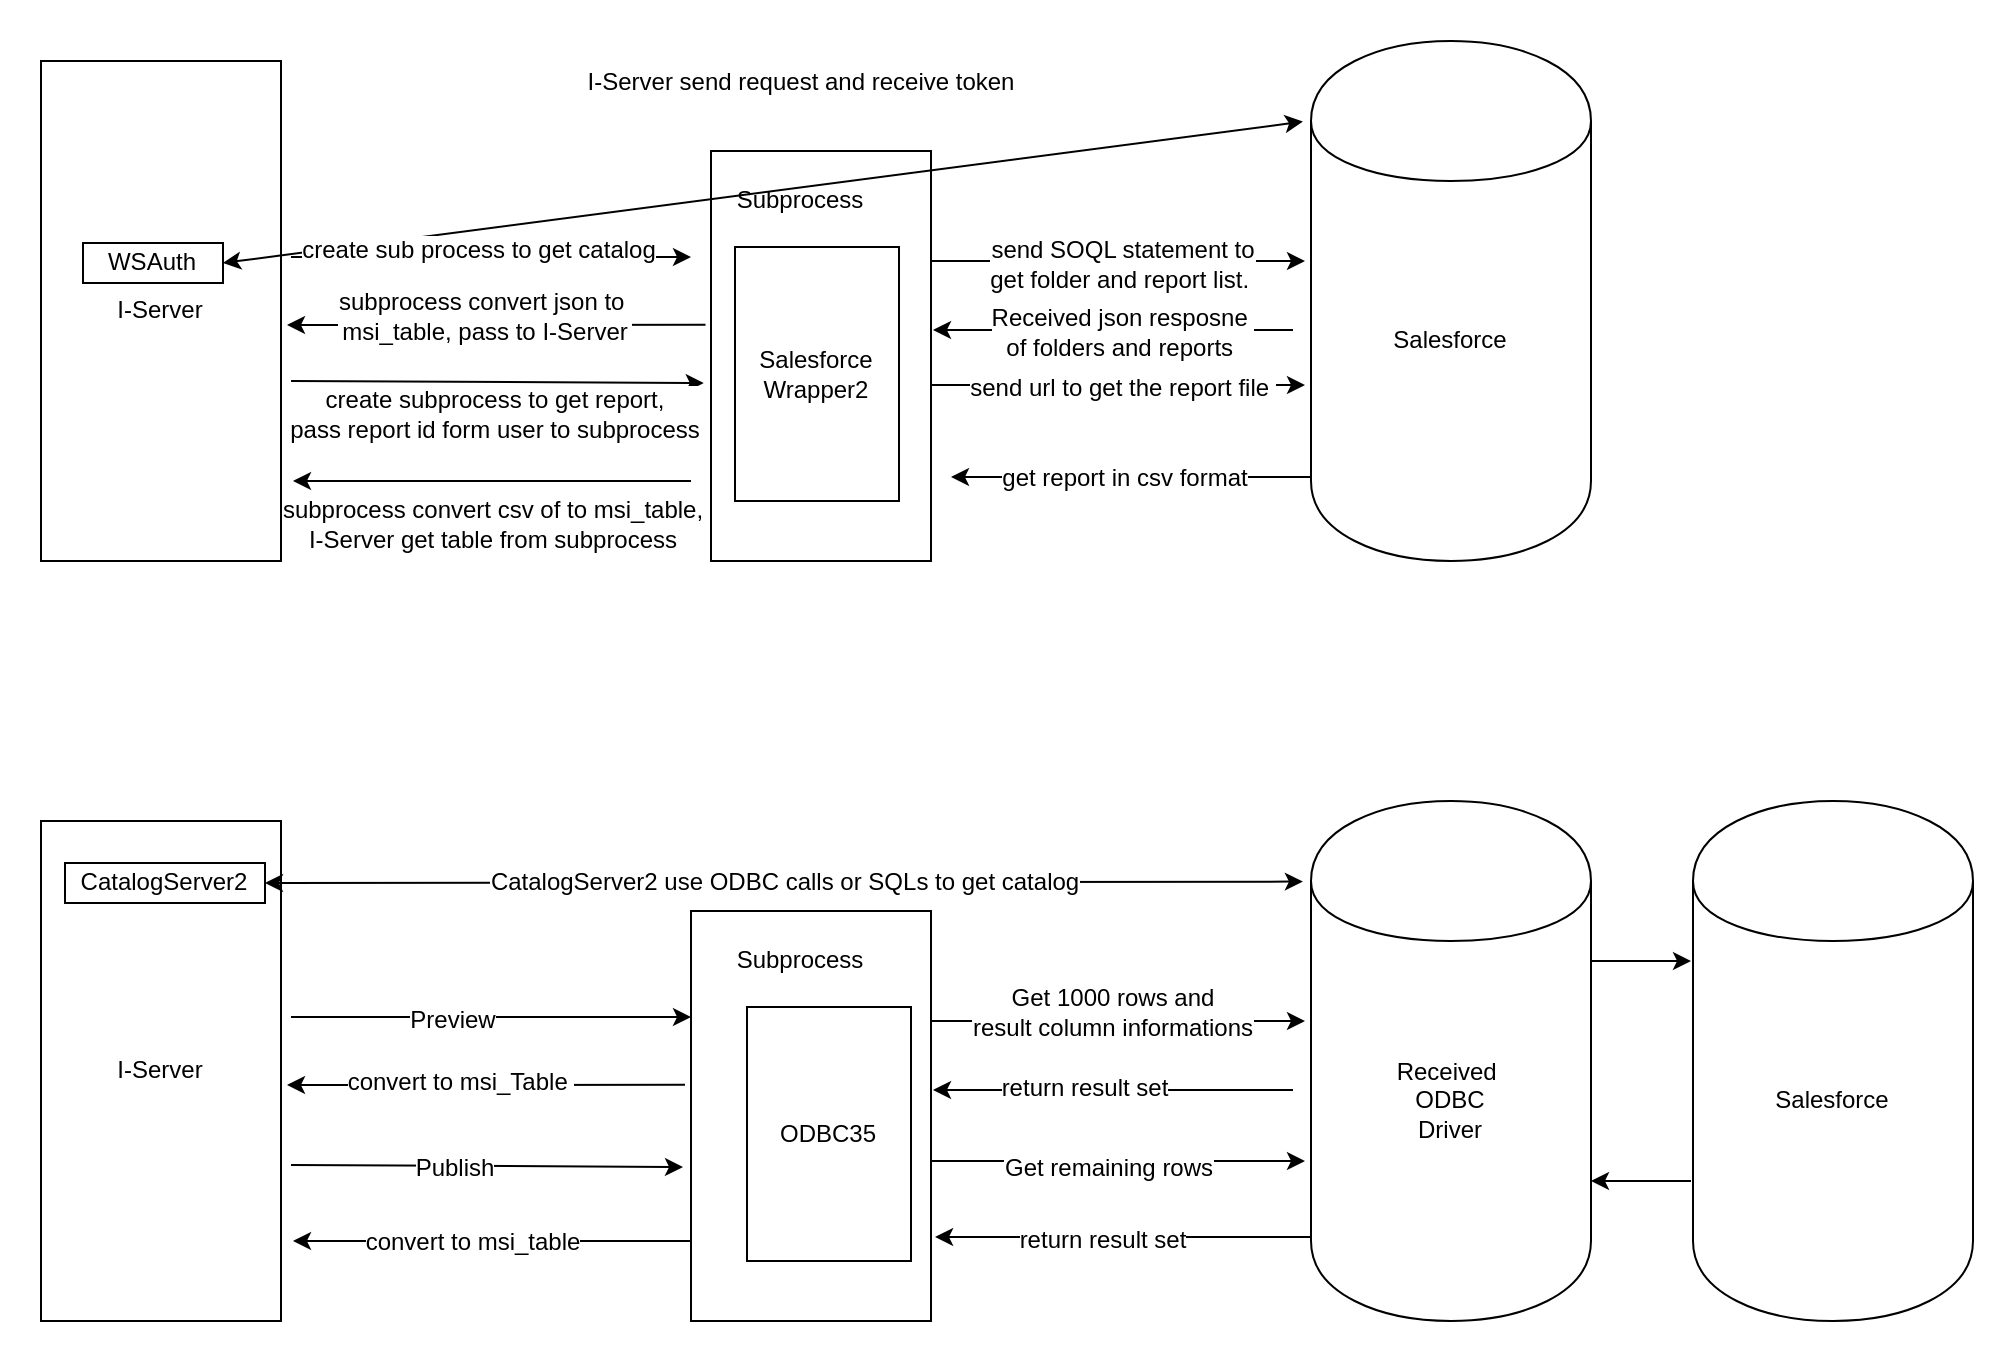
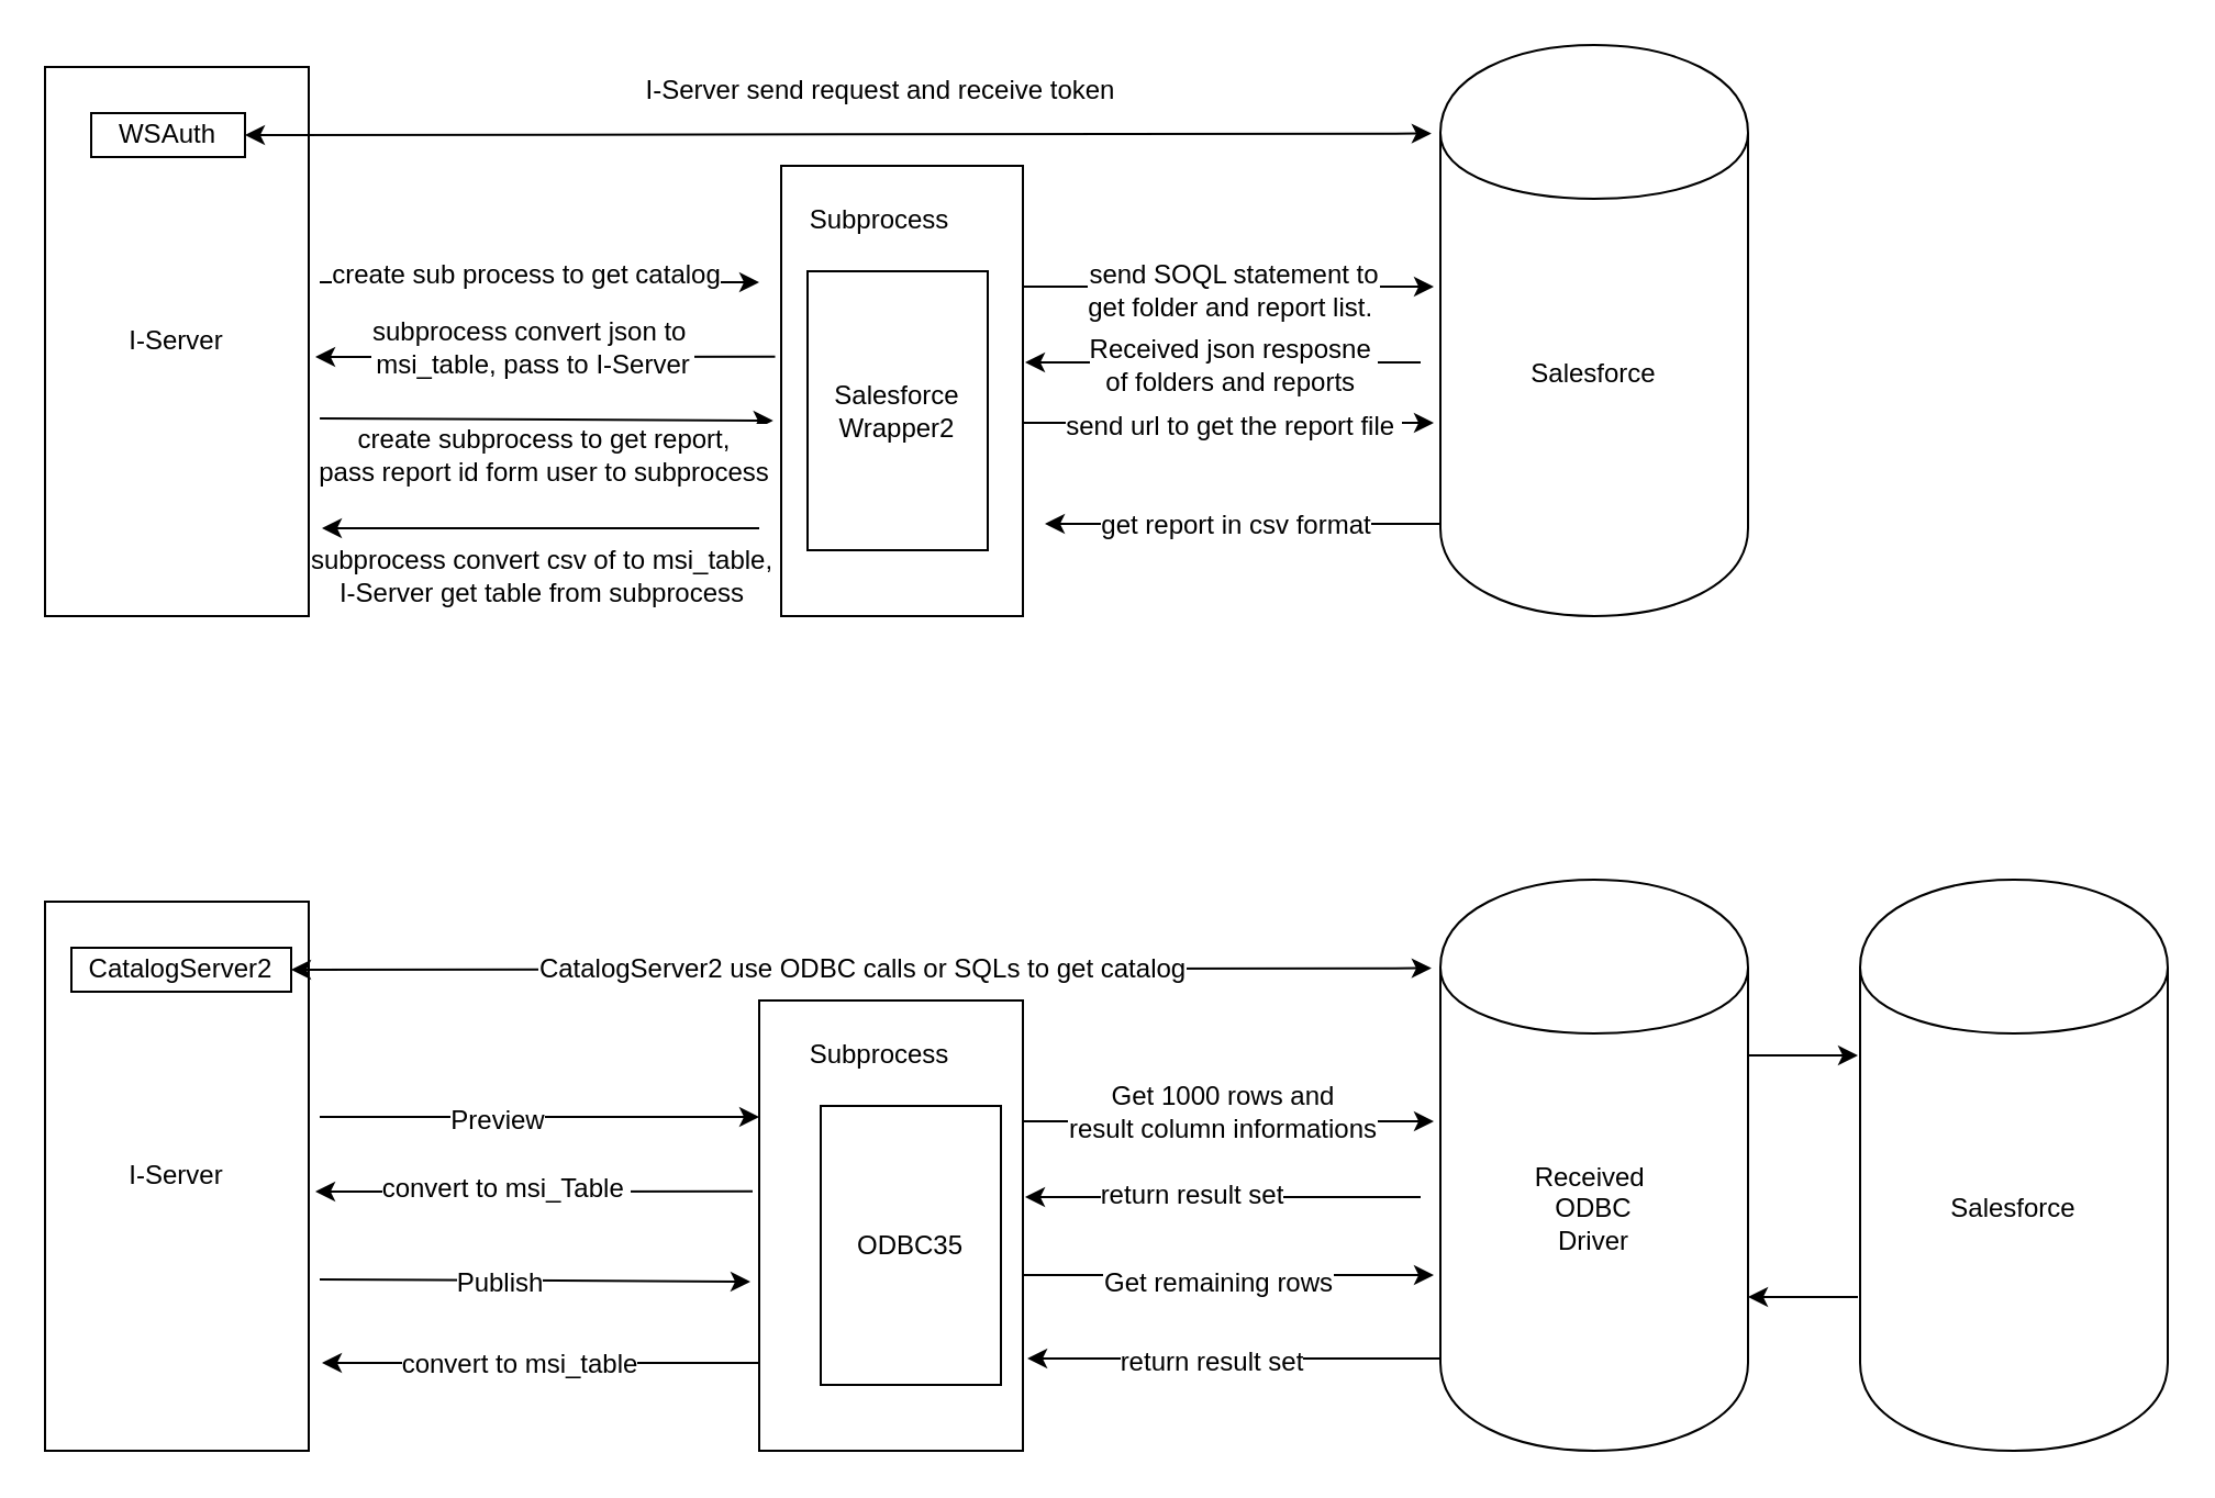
  <mxCell id="0" />
  <mxCell id="1" parent="0" />
  <mxCell id="2" value="" style="rounded=0;whiteSpace=wrap;html=1;" vertex="1" parent="1"><mxGeometry x="355" y="75" width="110" height="205" as="geometry" /></mxCell>
  <mxCell id="3" value="I-Server" style="rounded=0;whiteSpace=wrap;html=1;" vertex="1" parent="1"><mxGeometry x="20" y="30" width="120" height="250" as="geometry" /></mxCell>
  <mxCell id="4" value="Salesforce" style="shape=cylinder;whiteSpace=wrap;html=1;boundedLbl=1;backgroundOutline=1;" vertex="1" parent="1"><mxGeometry x="655" y="20" width="140" height="260" as="geometry" /></mxCell>
- <mxCell id="5" value="WSAuth" style="rounded=0;whiteSpace=wrap;html=1;" vertex="1" parent="1"><mxGeometry x="41" y="121" width="70" height="20" as="geometry" /></mxCell>
+ <mxCell id="5" value="WSAuth" style="rounded=0;whiteSpace=wrap;html=1;" vertex="1" parent="1"><mxGeometry x="41" y="51" width="70" height="20" as="geometry" /></mxCell>
  <mxCell id="6" value="" style="endArrow=classic;startArrow=classic;html=1;exitX=1;exitY=0.5;exitDx=0;exitDy=0;exitPerimeter=0;entryX=-0.029;entryY=0.155;entryDx=0;entryDy=0;entryPerimeter=0;" edge="1" parent="1" source="5" target="4"><mxGeometry width="50" height="50" relative="1" as="geometry"><mxPoint x="65" y="300" as="sourcePoint" /><mxPoint x="545" y="65" as="targetPoint" /></mxGeometry></mxCell>
  <mxCell id="7" value="I-Server send request and receive token" style="text;html=1;strokeColor=none;fillColor=none;align=center;verticalAlign=middle;whiteSpace=wrap;rounded=0;" vertex="1" parent="1"><mxGeometry x="262.5" y="31" width="275" height="20" as="geometry" /></mxCell>
  <mxCell id="8" value="Salesforce&lt;br&gt;Wrapper2" style="rounded=0;whiteSpace=wrap;html=1;" vertex="1" parent="1"><mxGeometry x="367" y="123" width="82" height="127" as="geometry" /></mxCell>
  <mxCell id="9" value="Subprocess" style="text;html=1;strokeColor=none;fillColor=none;align=center;verticalAlign=middle;whiteSpace=wrap;rounded=0;" vertex="1" parent="1"><mxGeometry x="365" y="90" width="70" height="20" as="geometry" /></mxCell>
  <mxCell id="10" value="" style="endArrow=classic;html=1;entryX=-0.021;entryY=0.57;entryDx=0;entryDy=0;entryPerimeter=0;" edge="1" parent="1"><mxGeometry width="50" height="50" relative="1" as="geometry"><mxPoint x="465" y="130" as="sourcePoint" /><mxPoint x="652" y="130" as="targetPoint" /><Array as="points" /></mxGeometry></mxCell>
  <mxCell id="11" value="send SOQL statement to &lt;br&gt;get folder and report list.&amp;nbsp;&lt;br&gt;" style="text;html=1;resizable=0;points=[];align=center;verticalAlign=middle;labelBackgroundColor=#ffffff;" vertex="1" connectable="0" parent="10"><mxGeometry x="0.43" y="-1" relative="1" as="geometry"><mxPoint x="-39" as="offset" /></mxGeometry></mxCell>
  <mxCell id="12" value="" style="endArrow=classic;html=1;" edge="1" parent="1"><mxGeometry width="50" height="50" relative="1" as="geometry"><mxPoint x="646" y="164.5" as="sourcePoint" /><mxPoint x="466" y="164.5" as="targetPoint" /></mxGeometry></mxCell>
  <mxCell id="13" value="Received json resposne&amp;nbsp;&lt;br&gt;of folders and reports&amp;nbsp;" style="text;html=1;resizable=0;points=[];align=center;verticalAlign=middle;labelBackgroundColor=#ffffff;" vertex="1" connectable="0" parent="12"><mxGeometry x="0.678" y="1" relative="1" as="geometry"><mxPoint x="65" as="offset" /></mxGeometry></mxCell>
  <mxCell id="14" value="" style="endArrow=classic;html=1;entryX=1.025;entryY=0.528;entryDx=0;entryDy=0;entryPerimeter=0;exitX=-0.025;exitY=0.424;exitDx=0;exitDy=0;exitPerimeter=0;" edge="1" parent="1" source="2" target="3"><mxGeometry width="50" height="50" relative="1" as="geometry"><mxPoint x="335" y="162" as="sourcePoint" /><mxPoint x="155" y="162" as="targetPoint" /></mxGeometry></mxCell>
  <mxCell id="15" value="subprocess convert json to&amp;nbsp;&lt;br&gt;msi_table, pass to I-Server&lt;br&gt;" style="text;html=1;resizable=0;points=[];align=center;verticalAlign=middle;labelBackgroundColor=#ffffff;" vertex="1" connectable="0" parent="14"><mxGeometry x="0.678" y="1" relative="1" as="geometry"><mxPoint x="65" y="-5" as="offset" /></mxGeometry></mxCell>
  <mxCell id="16" value="" style="endArrow=classic;html=1;entryX=0;entryY=0.25;entryDx=0;entryDy=0;" edge="1" parent="1"><mxGeometry width="50" height="50" relative="1" as="geometry"><mxPoint x="145" y="128" as="sourcePoint" /><mxPoint x="345" y="128" as="targetPoint" /></mxGeometry></mxCell>
  <mxCell id="17" value="create sub process to get catalog" style="text;html=1;resizable=0;points=[];align=center;verticalAlign=middle;labelBackgroundColor=#ffffff;" vertex="1" connectable="0" parent="16"><mxGeometry x="-0.13" y="4" relative="1" as="geometry"><mxPoint x="6" as="offset" /></mxGeometry></mxCell>
  <mxCell id="18" value="" style="endArrow=classic;html=1;exitX=1.042;exitY=0.64;exitDx=0;exitDy=0;exitPerimeter=0;entryX=-0.033;entryY=0.566;entryDx=0;entryDy=0;entryPerimeter=0;" edge="1" parent="1" source="3" target="2"><mxGeometry width="50" height="50" relative="1" as="geometry"><mxPoint x="160" y="190" as="sourcePoint" /><mxPoint x="335" y="190" as="targetPoint" /></mxGeometry></mxCell>
  <mxCell id="19" value="create subprocess to get report,&lt;br&gt;pass report id form user to subprocess&lt;br&gt;" style="text;html=1;resizable=0;points=[];align=center;verticalAlign=middle;labelBackgroundColor=#ffffff;" vertex="1" connectable="0" parent="18"><mxGeometry x="0.28" y="1" relative="1" as="geometry"><mxPoint x="-31" y="17" as="offset" /></mxGeometry></mxCell>
  <mxCell id="20" value="" style="endArrow=classic;html=1;entryX=-0.021;entryY=0.57;entryDx=0;entryDy=0;entryPerimeter=0;" edge="1" parent="1"><mxGeometry width="50" height="50" relative="1" as="geometry"><mxPoint x="465" y="192" as="sourcePoint" /><mxPoint x="652" y="192" as="targetPoint" /><Array as="points" /></mxGeometry></mxCell>
  <mxCell id="21" value="send url to get the report file&amp;nbsp;&lt;br&gt;" style="text;html=1;resizable=0;points=[];align=center;verticalAlign=middle;labelBackgroundColor=#ffffff;" vertex="1" connectable="0" parent="20"><mxGeometry x="0.43" y="-1" relative="1" as="geometry"><mxPoint x="-39" as="offset" /></mxGeometry></mxCell>
  <mxCell id="22" value="" style="endArrow=classic;html=1;" edge="1" parent="1"><mxGeometry width="50" height="50" relative="1" as="geometry"><mxPoint x="655" y="238" as="sourcePoint" /><mxPoint x="475" y="238" as="targetPoint" /></mxGeometry></mxCell>
  <mxCell id="23" value="get report in csv format" style="text;html=1;resizable=0;points=[];align=center;verticalAlign=middle;labelBackgroundColor=#ffffff;" vertex="1" connectable="0" parent="22"><mxGeometry x="-0.278" relative="1" as="geometry"><mxPoint x="-29" as="offset" /></mxGeometry></mxCell>
  <mxCell id="24" value="" style="endArrow=classic;html=1;entryX=1.025;entryY=0.528;entryDx=0;entryDy=0;entryPerimeter=0;exitX=-0.025;exitY=0.424;exitDx=0;exitDy=0;exitPerimeter=0;" edge="1" parent="1"><mxGeometry width="50" height="50" relative="1" as="geometry"><mxPoint x="345" y="240" as="sourcePoint" /><mxPoint x="146" y="240" as="targetPoint" /></mxGeometry></mxCell>
  <mxCell id="25" value="subprocess convert csv of to msi_table,&lt;br&gt;I-Server get table from subprocess&lt;br&gt;" style="text;html=1;resizable=0;points=[];align=center;verticalAlign=middle;labelBackgroundColor=#ffffff;" vertex="1" connectable="0" parent="24"><mxGeometry x="0.678" y="1" relative="1" as="geometry"><mxPoint x="67" y="20" as="offset" /></mxGeometry></mxCell>
  <mxCell id="26" value="" style="rounded=0;whiteSpace=wrap;html=1;" vertex="1" parent="1"><mxGeometry x="345" y="455" width="120" height="205" as="geometry" /></mxCell>
  <mxCell id="27" value="I-Server" style="rounded=0;whiteSpace=wrap;html=1;" vertex="1" parent="1"><mxGeometry x="20" y="410" width="120" height="250" as="geometry" /></mxCell>
  <mxCell id="28" value="Received&amp;nbsp;&lt;br&gt;ODBC&lt;br&gt;Driver&lt;br&gt;" style="shape=cylinder;whiteSpace=wrap;html=1;boundedLbl=1;backgroundOutline=1;" vertex="1" parent="1"><mxGeometry x="655" y="400" width="140" height="260" as="geometry" /></mxCell>
  <mxCell id="29" value="CatalogServer2" style="rounded=0;whiteSpace=wrap;html=1;" vertex="1" parent="1"><mxGeometry x="32" y="431" width="100" height="20" as="geometry" /></mxCell>
  <mxCell id="30" value="" style="endArrow=classic;startArrow=classic;html=1;exitX=1;exitY=0.5;exitDx=0;exitDy=0;exitPerimeter=0;entryX=-0.029;entryY=0.155;entryDx=0;entryDy=0;entryPerimeter=0;" edge="1" parent="1" source="29" target="28"><mxGeometry width="50" height="50" relative="1" as="geometry"><mxPoint x="65" y="680" as="sourcePoint" /><mxPoint x="545" y="445" as="targetPoint" /></mxGeometry></mxCell>
  <mxCell id="31" value="CatalogServer2 use ODBC calls or SQLs to get catalog" style="text;html=1;resizable=0;points=[];align=center;verticalAlign=middle;labelBackgroundColor=#ffffff;" vertex="1" connectable="0" parent="30"><mxGeometry x="-0.767" y="3" relative="1" as="geometry"><mxPoint x="200" y="3" as="offset" /></mxGeometry></mxCell>
  <mxCell id="32" value="ODBC35" style="rounded=0;whiteSpace=wrap;html=1;" vertex="1" parent="1"><mxGeometry x="373" y="503" width="82" height="127" as="geometry" /></mxCell>
  <mxCell id="33" value="Subprocess" style="text;html=1;strokeColor=none;fillColor=none;align=center;verticalAlign=middle;whiteSpace=wrap;rounded=0;" vertex="1" parent="1"><mxGeometry x="365" y="470" width="70" height="20" as="geometry" /></mxCell>
  <mxCell id="34" value="" style="endArrow=classic;html=1;entryX=-0.021;entryY=0.57;entryDx=0;entryDy=0;entryPerimeter=0;" edge="1" parent="1"><mxGeometry width="50" height="50" relative="1" as="geometry"><mxPoint x="465" y="510" as="sourcePoint" /><mxPoint x="652" y="510" as="targetPoint" /><Array as="points" /></mxGeometry></mxCell>
  <mxCell id="35" value="Get 1000 rows and &lt;br&gt;result column informations" style="text;html=1;resizable=0;points=[];align=center;verticalAlign=middle;labelBackgroundColor=#ffffff;" vertex="1" connectable="0" parent="34"><mxGeometry x="-0.594" y="-2" relative="1" as="geometry"><mxPoint x="52" y="-7" as="offset" /></mxGeometry></mxCell>
  <mxCell id="36" value="" style="endArrow=classic;html=1;" edge="1" parent="1"><mxGeometry width="50" height="50" relative="1" as="geometry"><mxPoint x="646" y="544.5" as="sourcePoint" /><mxPoint x="466" y="544.5" as="targetPoint" /></mxGeometry></mxCell>
  <mxCell id="37" value="return result set" style="text;html=1;resizable=0;points=[];align=center;verticalAlign=middle;labelBackgroundColor=#ffffff;" vertex="1" connectable="0" parent="36"><mxGeometry x="0.211" y="-1" relative="1" as="geometry"><mxPoint x="4" as="offset" /></mxGeometry></mxCell>
  <mxCell id="38" value="" style="endArrow=classic;html=1;entryX=1.025;entryY=0.528;entryDx=0;entryDy=0;entryPerimeter=0;exitX=-0.025;exitY=0.424;exitDx=0;exitDy=0;exitPerimeter=0;" edge="1" parent="1" source="26" target="27"><mxGeometry width="50" height="50" relative="1" as="geometry"><mxPoint x="335" y="542" as="sourcePoint" /><mxPoint x="155" y="542" as="targetPoint" /></mxGeometry></mxCell>
  <mxCell id="39" value="convert to msi_Table&amp;nbsp;" style="text;html=1;resizable=0;points=[];align=center;verticalAlign=middle;labelBackgroundColor=#ffffff;" vertex="1" connectable="0" parent="38"><mxGeometry x="0.226" y="3" relative="1" as="geometry"><mxPoint x="9" y="-4" as="offset" /></mxGeometry></mxCell>
  <mxCell id="40" value="" style="endArrow=classic;html=1;entryX=0;entryY=0.25;entryDx=0;entryDy=0;" edge="1" parent="1"><mxGeometry width="50" height="50" relative="1" as="geometry"><mxPoint x="145" y="508" as="sourcePoint" /><mxPoint x="345" y="508" as="targetPoint" /></mxGeometry></mxCell>
  <mxCell id="41" value="Preview" style="text;html=1;resizable=0;points=[];align=center;verticalAlign=middle;labelBackgroundColor=#ffffff;" vertex="1" connectable="0" parent="40"><mxGeometry x="-0.1" y="-4" relative="1" as="geometry"><mxPoint x="-10" y="-3" as="offset" /></mxGeometry></mxCell>
  <mxCell id="42" value="" style="endArrow=classic;html=1;exitX=1.042;exitY=0.64;exitDx=0;exitDy=0;exitPerimeter=0;entryX=-0.033;entryY=0.566;entryDx=0;entryDy=0;entryPerimeter=0;" edge="1" parent="1"><mxGeometry width="50" height="50" relative="1" as="geometry"><mxPoint x="145" y="582" as="sourcePoint" /><mxPoint x="341" y="583" as="targetPoint" /></mxGeometry></mxCell>
  <mxCell id="43" value="Publish" style="text;html=1;resizable=0;points=[];align=center;verticalAlign=middle;labelBackgroundColor=#ffffff;" vertex="1" connectable="0" parent="42"><mxGeometry x="-0.306" y="-1" relative="1" as="geometry"><mxPoint x="14" as="offset" /></mxGeometry></mxCell>
  <mxCell id="44" value="" style="endArrow=classic;html=1;entryX=-0.021;entryY=0.57;entryDx=0;entryDy=0;entryPerimeter=0;" edge="1" parent="1"><mxGeometry width="50" height="50" relative="1" as="geometry"><mxPoint x="465" y="580" as="sourcePoint" /><mxPoint x="652" y="580" as="targetPoint" /><Array as="points" /></mxGeometry></mxCell>
  <mxCell id="45" value="Get remaining rows" style="text;html=1;resizable=0;points=[];align=center;verticalAlign=middle;labelBackgroundColor=#ffffff;" vertex="1" connectable="0" parent="44"><mxGeometry x="-0.465" y="-3" relative="1" as="geometry"><mxPoint x="38" as="offset" /></mxGeometry></mxCell>
  <mxCell id="46" value="" style="endArrow=classic;html=1;entryX=1.017;entryY=0.795;entryDx=0;entryDy=0;entryPerimeter=0;" edge="1" parent="1" target="26"><mxGeometry width="50" height="50" relative="1" as="geometry"><mxPoint x="655" y="618" as="sourcePoint" /><mxPoint x="475" y="618" as="targetPoint" /></mxGeometry></mxCell>
  <mxCell id="47" value="return result set" style="text;html=1;resizable=0;points=[];align=center;verticalAlign=middle;labelBackgroundColor=#ffffff;" vertex="1" connectable="0" parent="46"><mxGeometry x="0.378" y="-2" relative="1" as="geometry"><mxPoint x="25" y="4" as="offset" /></mxGeometry></mxCell>
  <mxCell id="48" value="" style="endArrow=classic;html=1;entryX=1.025;entryY=0.528;entryDx=0;entryDy=0;entryPerimeter=0;exitX=-0.025;exitY=0.424;exitDx=0;exitDy=0;exitPerimeter=0;" edge="1" parent="1"><mxGeometry width="50" height="50" relative="1" as="geometry"><mxPoint x="345" y="620" as="sourcePoint" /><mxPoint x="146" y="620" as="targetPoint" /></mxGeometry></mxCell>
  <mxCell id="49" value="convert to msi_table" style="text;html=1;resizable=0;points=[];align=center;verticalAlign=middle;labelBackgroundColor=#ffffff;" vertex="1" connectable="0" parent="48"><mxGeometry x="0.407" y="1" relative="1" as="geometry"><mxPoint x="30" y="-1" as="offset" /></mxGeometry></mxCell>
  <mxCell id="50" value="Salesforce" style="shape=cylinder;whiteSpace=wrap;html=1;boundedLbl=1;backgroundOutline=1;" vertex="1" parent="1"><mxGeometry x="846" y="400" width="140" height="260" as="geometry" /></mxCell>
  <mxCell id="51" value="" style="endArrow=classic;html=1;" edge="1" parent="1"><mxGeometry width="50" height="50" relative="1" as="geometry"><mxPoint x="795" y="480" as="sourcePoint" /><mxPoint x="845" y="480" as="targetPoint" /></mxGeometry></mxCell>
  <mxCell id="52" value="" style="endArrow=classic;html=1;" edge="1" parent="1"><mxGeometry width="50" height="50" relative="1" as="geometry"><mxPoint x="845" y="590" as="sourcePoint" /><mxPoint x="795" y="590" as="targetPoint" /></mxGeometry></mxCell>
